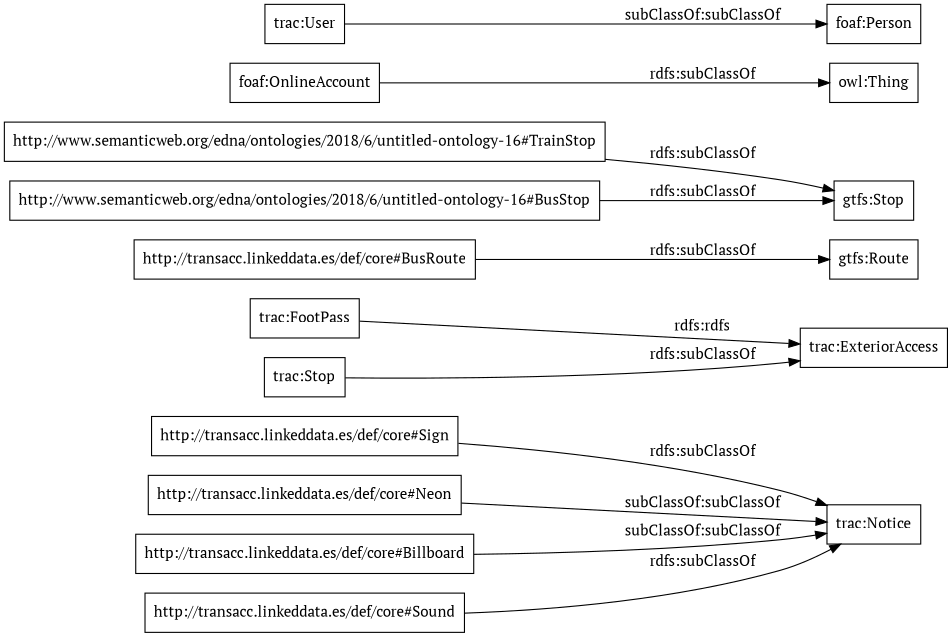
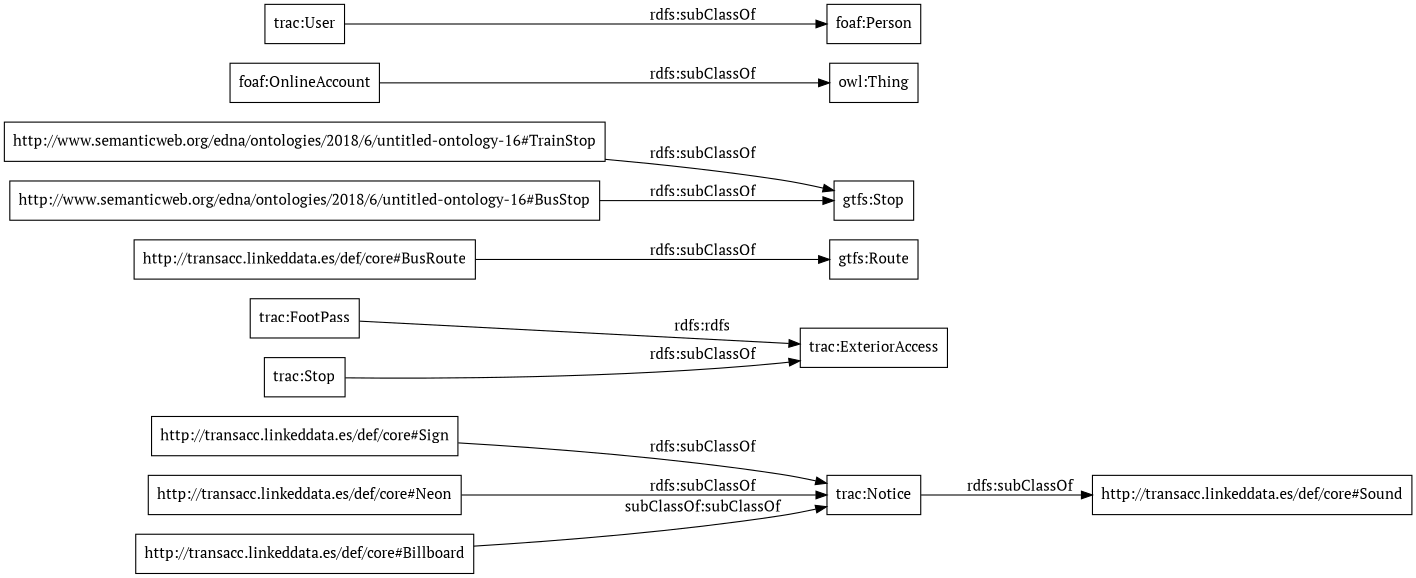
  digraph {
    fontname="PT Serif"
    rankdir=LR
    node [color=black fontname="PT Serif" shape=rectangle]
    edge [fontname="PT Serif"]
    "http://transacc.linkeddata.es/def/core#Sign"
    "trac:Notice"
    "http://transacc.linkeddata.es/def/core#Neon"
    "trac:FootPass"
    "trac:ExteriorAccess"
    "http://transacc.linkeddata.es/def/core#BusRoute"
    "gtfs:Route"
    "http://www.semanticweb.org/edna/ontologies/2018/6/untitled-ontology-16#TrainStop"
    "gtfs:Stop"
    "http://transacc.linkeddata.es/def/core#Billboard"
    "http://www.semanticweb.org/edna/ontologies/2018/6/untitled-ontology-16#BusStop"
    "http://transacc.linkeddata.es/def/core#Sound"
    "foaf:OnlineAccount"
    "owl:Thing"
    n15 [label="trac:Stop"]
    "trac:User"
    "foaf:Person"
    "http://transacc.linkeddata.es/def/core#Sign" -> "trac:Notice" [label="rdfs:subClassOf"]
-   "http://transacc.linkeddata.es/def/core#Neon" -> "trac:Notice" [label="subClassOf:subClassOf"]
+   "http://transacc.linkeddata.es/def/core#Neon" -> "trac:Notice" [label="rdfs:subClassOf"]
    "trac:FootPass" -> "trac:ExteriorAccess" [label="rdfs:rdfs"]
    "http://transacc.linkeddata.es/def/core#BusRoute" -> "gtfs:Route" [label="rdfs:subClassOf"]
    "http://www.semanticweb.org/edna/ontologies/2018/6/untitled-ontology-16#TrainStop" -> "gtfs:Stop" [label="rdfs:subClassOf"]
    "http://transacc.linkeddata.es/def/core#Billboard" -> "trac:Notice" [label="subClassOf:subClassOf"]
    "http://www.semanticweb.org/edna/ontologies/2018/6/untitled-ontology-16#BusStop" -> "gtfs:Stop" [label="rdfs:subClassOf"]
-   "http://transacc.linkeddata.es/def/core#Sound" -> "trac:Notice" [label="rdfs:subClassOf"]
+   "trac:Notice" -> "http://transacc.linkeddata.es/def/core#Sound" [label="rdfs:subClassOf"]
    "foaf:OnlineAccount" -> "owl:Thing" [label="rdfs:subClassOf"]
    n15 -> "trac:ExteriorAccess" [label="rdfs:subClassOf"]
-   "trac:User" -> "foaf:Person" [label="subClassOf:subClassOf"]
+   "trac:User" -> "foaf:Person" [label="rdfs:subClassOf"]
  }
